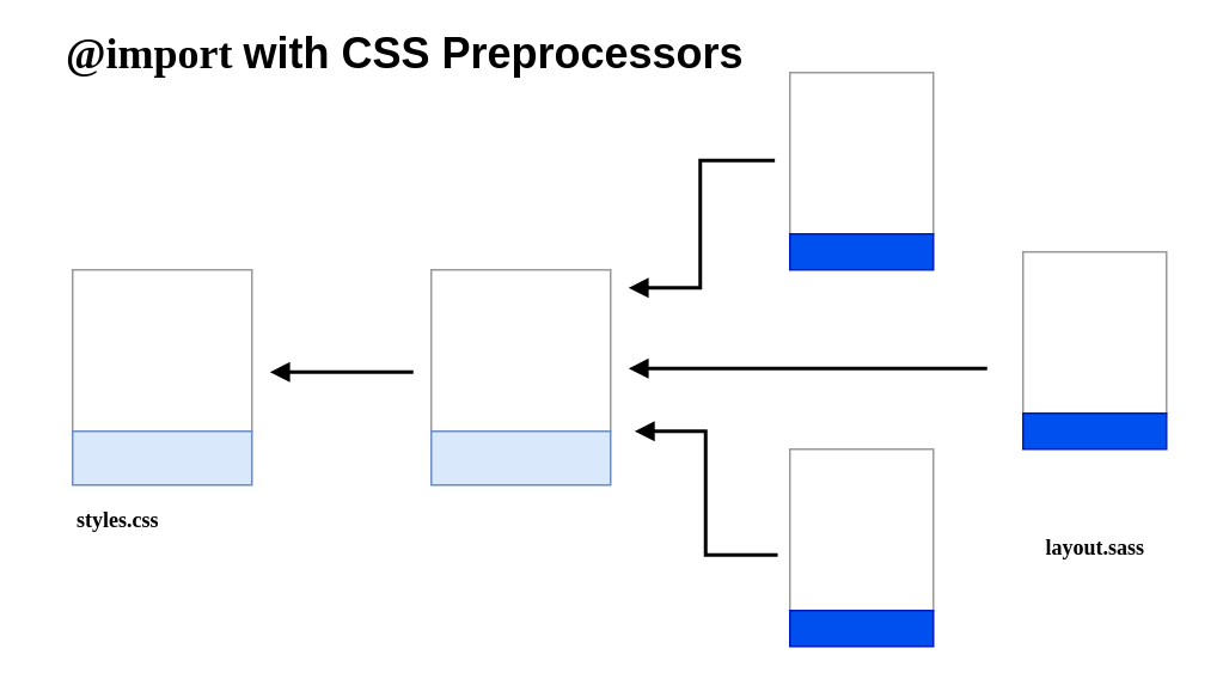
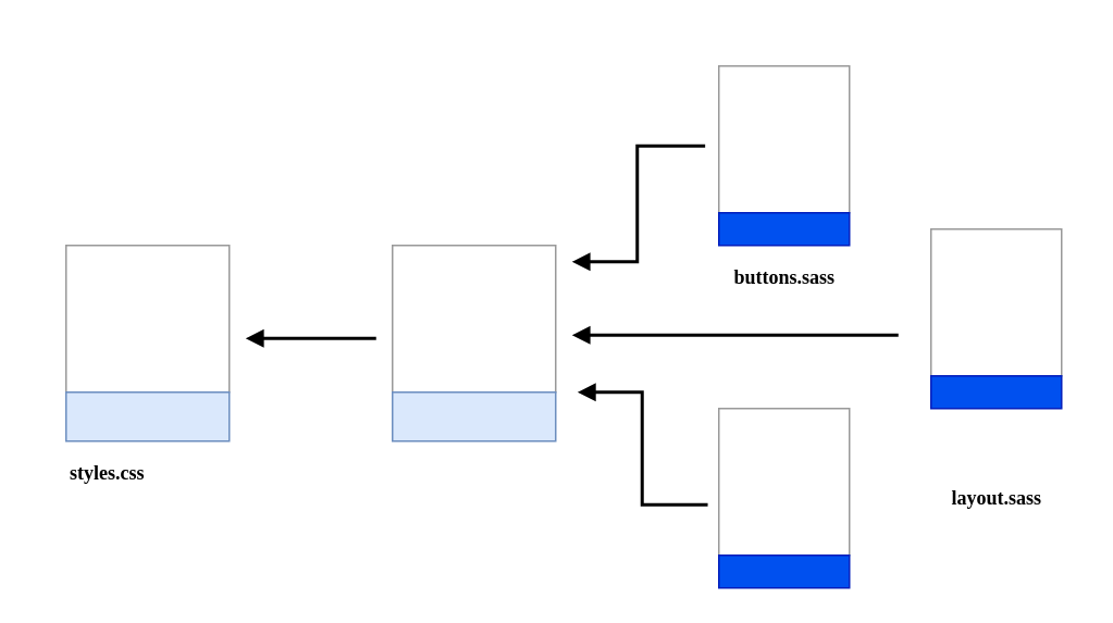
  <mxCell id="0" />
  <mxCell id="1" parent="0" />
  <mxCell id="2" value="" style="rounded=0;whiteSpace=wrap;html=1;strokeColor=#999999;" vertex="1" parent="1"><mxGeometry x="40" y="150" width="100" height="90" as="geometry" /></mxCell>
  <mxCell id="3" value="" style="rounded=0;whiteSpace=wrap;html=1;fillColor=#dae8fc;strokeColor=#6c8ebf;" vertex="1" parent="1"><mxGeometry x="40" y="240" width="100" height="30" as="geometry" /></mxCell>
  <mxCell id="4" value="" style="rounded=0;whiteSpace=wrap;html=1;strokeColor=#999999;" vertex="1" parent="1"><mxGeometry x="240" y="150" width="100" height="90" as="geometry" /></mxCell>
  <mxCell id="5" value="" style="rounded=0;whiteSpace=wrap;html=1;fillColor=#dae8fc;strokeColor=#6c8ebf;" vertex="1" parent="1"><mxGeometry x="240" y="240" width="100" height="30" as="geometry" /></mxCell>
  <mxCell id="6" value="" style="rounded=0;whiteSpace=wrap;html=1;strokeColor=#999999;" vertex="1" parent="1"><mxGeometry x="440" y="250" width="80" height="90" as="geometry" /></mxCell>
  <mxCell id="7" value="" style="rounded=0;whiteSpace=wrap;html=1;fillColor=#0050ef;strokeColor=#001DBC;fontColor=#ffffff;" vertex="1" parent="1"><mxGeometry x="440" y="340" width="80" height="20" as="geometry" /></mxCell>
  <mxCell id="8" style="edgeStyle=orthogonalEdgeStyle;rounded=0;orthogonalLoop=1;jettySize=auto;html=1;endArrow=block;endFill=1;strokeWidth=2;" edge="1" parent="1"><mxGeometry relative="1" as="geometry"><mxPoint x="350" y="205" as="targetPoint" /><mxPoint x="550" y="205" as="sourcePoint" /></mxGeometry></mxCell>
  <mxCell id="9" value="" style="rounded=0;whiteSpace=wrap;html=1;strokeColor=#999999;" vertex="1" parent="1"><mxGeometry x="570" y="140" width="80" height="90" as="geometry" /></mxCell>
  <mxCell id="10" value="" style="rounded=0;whiteSpace=wrap;html=1;fillColor=#0050ef;strokeColor=#001DBC;fontColor=#ffffff;" vertex="1" parent="1"><mxGeometry x="570" y="230" width="80" height="20" as="geometry" /></mxCell>
  <mxCell id="11" value="&lt;font face=&quot;Lucida Console&quot;&gt;layout.sass&lt;/font&gt;" style="text;html=1;resizable=0;autosize=1;align=center;verticalAlign=middle;points=[];fillColor=none;strokeColor=none;rounded=0;fontStyle=1" vertex="1" parent="1"><mxGeometry x="560" y="295" width="100" height="20" as="geometry" /></mxCell>
  <mxCell id="12" value="" style="rounded=0;whiteSpace=wrap;html=1;strokeColor=#999999;" vertex="1" parent="1"><mxGeometry x="440" y="40" width="80" height="90" as="geometry" /></mxCell>
  <mxCell id="13" value="" style="rounded=0;whiteSpace=wrap;html=1;fillColor=#0050ef;strokeColor=#001DBC;fontColor=#ffffff;" vertex="1" parent="1"><mxGeometry x="440" y="130" width="80" height="20" as="geometry" /></mxCell>
+ <mxCell id="14" value="&lt;font face=&quot;Lucida Console&quot;&gt;buttons.sass&lt;/font&gt;" style="text;html=1;resizable=0;autosize=1;align=center;verticalAlign=middle;points=[];fillColor=none;strokeColor=none;rounded=0;fontStyle=1" vertex="1" parent="1"><mxGeometry x="425" y="160" width="110" height="20" as="geometry" /></mxCell>
  <mxCell id="15" style="edgeStyle=orthogonalEdgeStyle;rounded=0;orthogonalLoop=1;jettySize=auto;html=1;endArrow=block;endFill=1;strokeWidth=2;exitX=-0.105;exitY=0.544;exitDx=0;exitDy=0;exitPerimeter=0;" edge="1" parent="1" source="12"><mxGeometry relative="1" as="geometry"><mxPoint x="350" y="160" as="targetPoint" /><mxPoint x="430" y="100" as="sourcePoint" /><Array as="points"><mxPoint x="390" y="89" /><mxPoint x="390" y="160" /></Array></mxGeometry></mxCell>
  <mxCell id="16" style="edgeStyle=orthogonalEdgeStyle;rounded=0;orthogonalLoop=1;jettySize=auto;html=1;endArrow=block;endFill=1;strokeWidth=2;" edge="1" parent="1"><mxGeometry relative="1" as="geometry"><mxPoint x="150" y="207" as="targetPoint" /><mxPoint x="230" y="207" as="sourcePoint" /></mxGeometry></mxCell>
  <mxCell id="17" value="&lt;font face=&quot;Lucida Console&quot;&gt;styles.css&lt;/font&gt;" style="text;html=1;resizable=0;autosize=1;align=center;verticalAlign=middle;points=[];fillColor=none;strokeColor=none;rounded=0;fontStyle=1" vertex="1" parent="1"><mxGeometry x="20" y="280" width="90" height="20" as="geometry" /></mxCell>
  <mxCell id="18" style="edgeStyle=orthogonalEdgeStyle;rounded=0;orthogonalLoop=1;jettySize=auto;html=1;endArrow=block;endFill=1;strokeWidth=2;exitX=-0.085;exitY=0.656;exitDx=0;exitDy=0;exitPerimeter=0;" edge="1" parent="1" source="6"><mxGeometry relative="1" as="geometry"><mxPoint x="353.4" y="240" as="targetPoint" /><mxPoint x="435" y="168.96" as="sourcePoint" /><Array as="points"><mxPoint x="393" y="309" /><mxPoint x="393" y="240" /></Array></mxGeometry></mxCell>
- <mxCell id="19" value="&lt;font style=&quot;font-size: 24px&quot;&gt;&lt;b&gt;&lt;font face=&quot;Lucida Console&quot;&gt;&lt;font&gt;@import&lt;/font&gt; &lt;/font&gt;&lt;font&gt;with CSS Preprocessors&lt;/font&gt;&lt;/b&gt;&lt;/font&gt;" style="text;html=1;resizable=0;autosize=1;align=center;verticalAlign=middle;points=[];fillColor=none;strokeColor=none;rounded=0;" vertex="1" parent="1"><mxGeometry x="20" y="20" width="410" height="20" as="geometry" /></mxCell>
